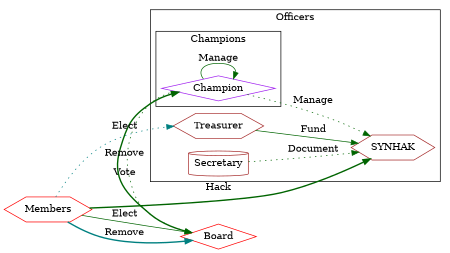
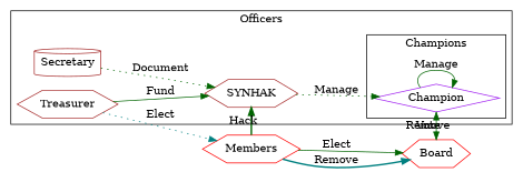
  digraph {
    compound=true
    rankdir=LR
    node [color=brown shape=hexagon]
    edge [color=darkgreen style=solid]
    Champion [color=purple shape=diamond]
    Treasurer
    SYNHAK
    Secretary [shape=cylinder]
-   Board [color=red shape=diamond]
+   Board [color=red]
    Members [color=red]
    subgraph cluster_1 {
      label=Officers
      Treasurer
      SYNHAK
      Secretary
      subgraph cluster_2 {
        label=Champions
        Champion
      }
    }
    Champion -> Champion [label=Manage]
-   Champion -> SYNHAK [label=Manage style=dotted]
+   SYNHAK -> Champion [label=Manage style=dotted]
    Champion -> Board [label=Vote style=dotted]
    Treasurer -> SYNHAK [label=Fund]
    Secretary -> SYNHAK [label=Document style=dotted]
-   Board -> Champion [label=Remove style=bold]
-   Members -> Treasurer [color=teal label=Elect style=dotted]
+   Board -> Champion [label=Remove]
+   Treasurer -> Members [color=teal label=Elect style=dotted]
    Members -> SYNHAK [label=Hack style=bold]
    Members -> Board [label=Elect]
    Members -> Board [color=teal label=Remove style=bold]
  }
